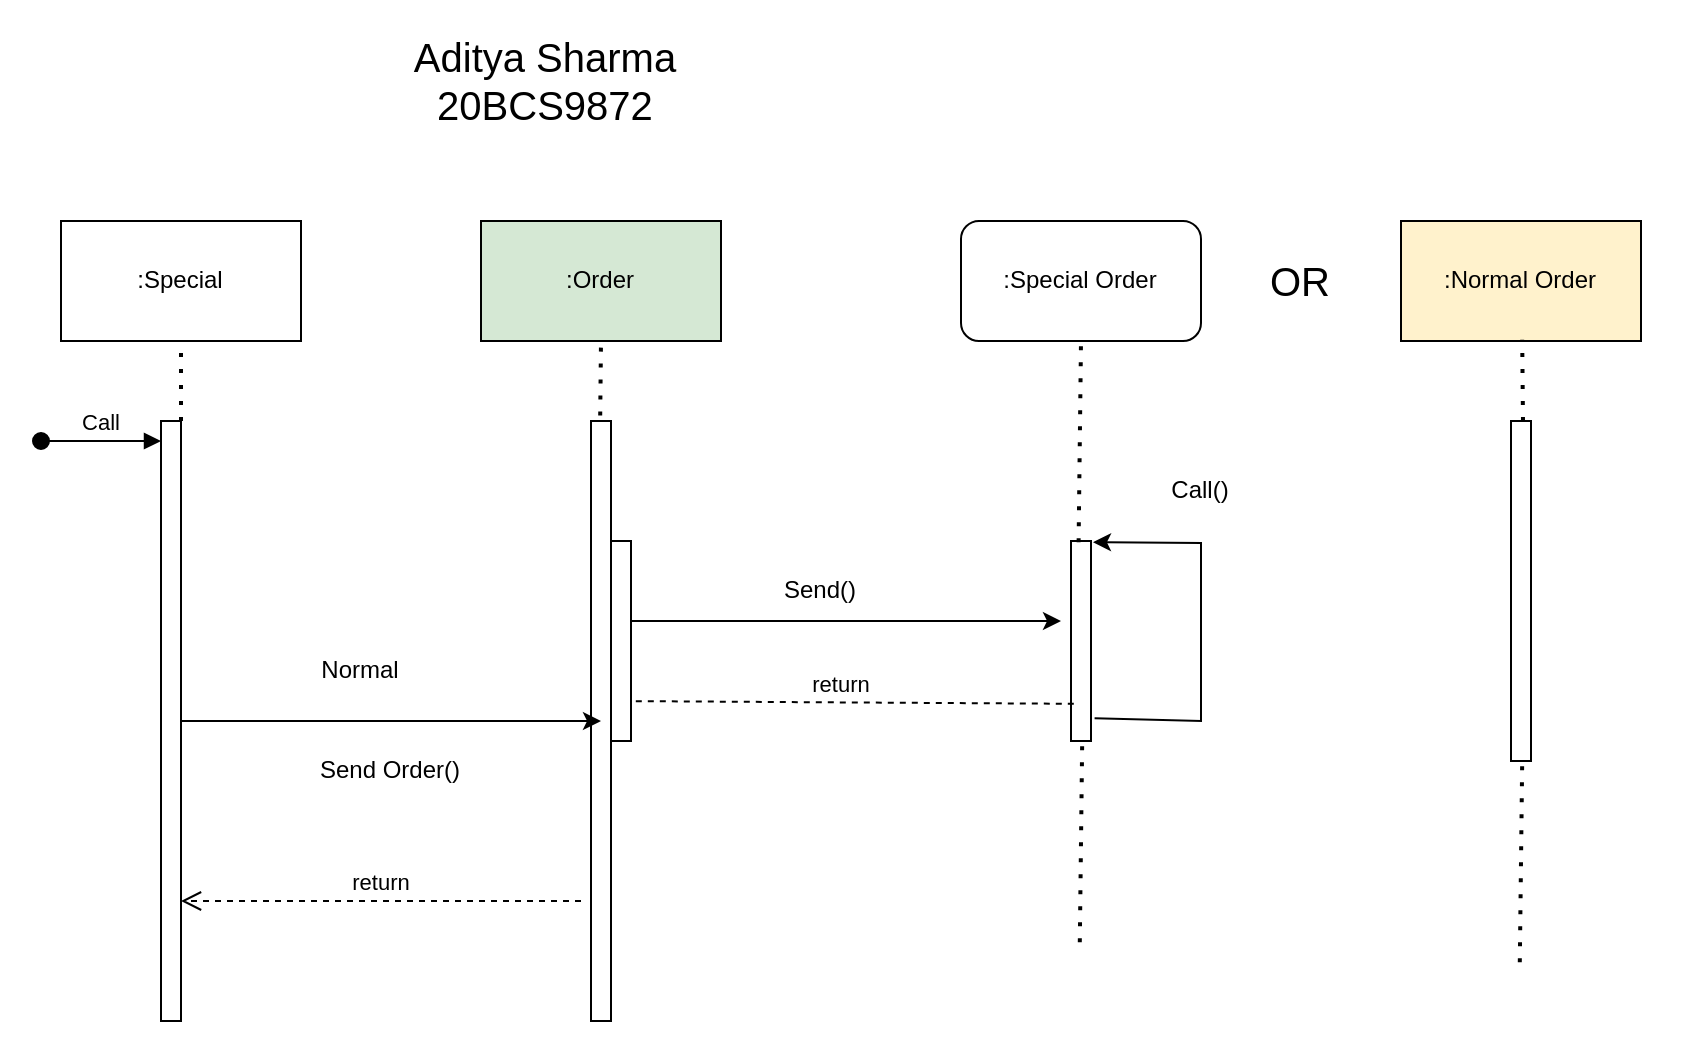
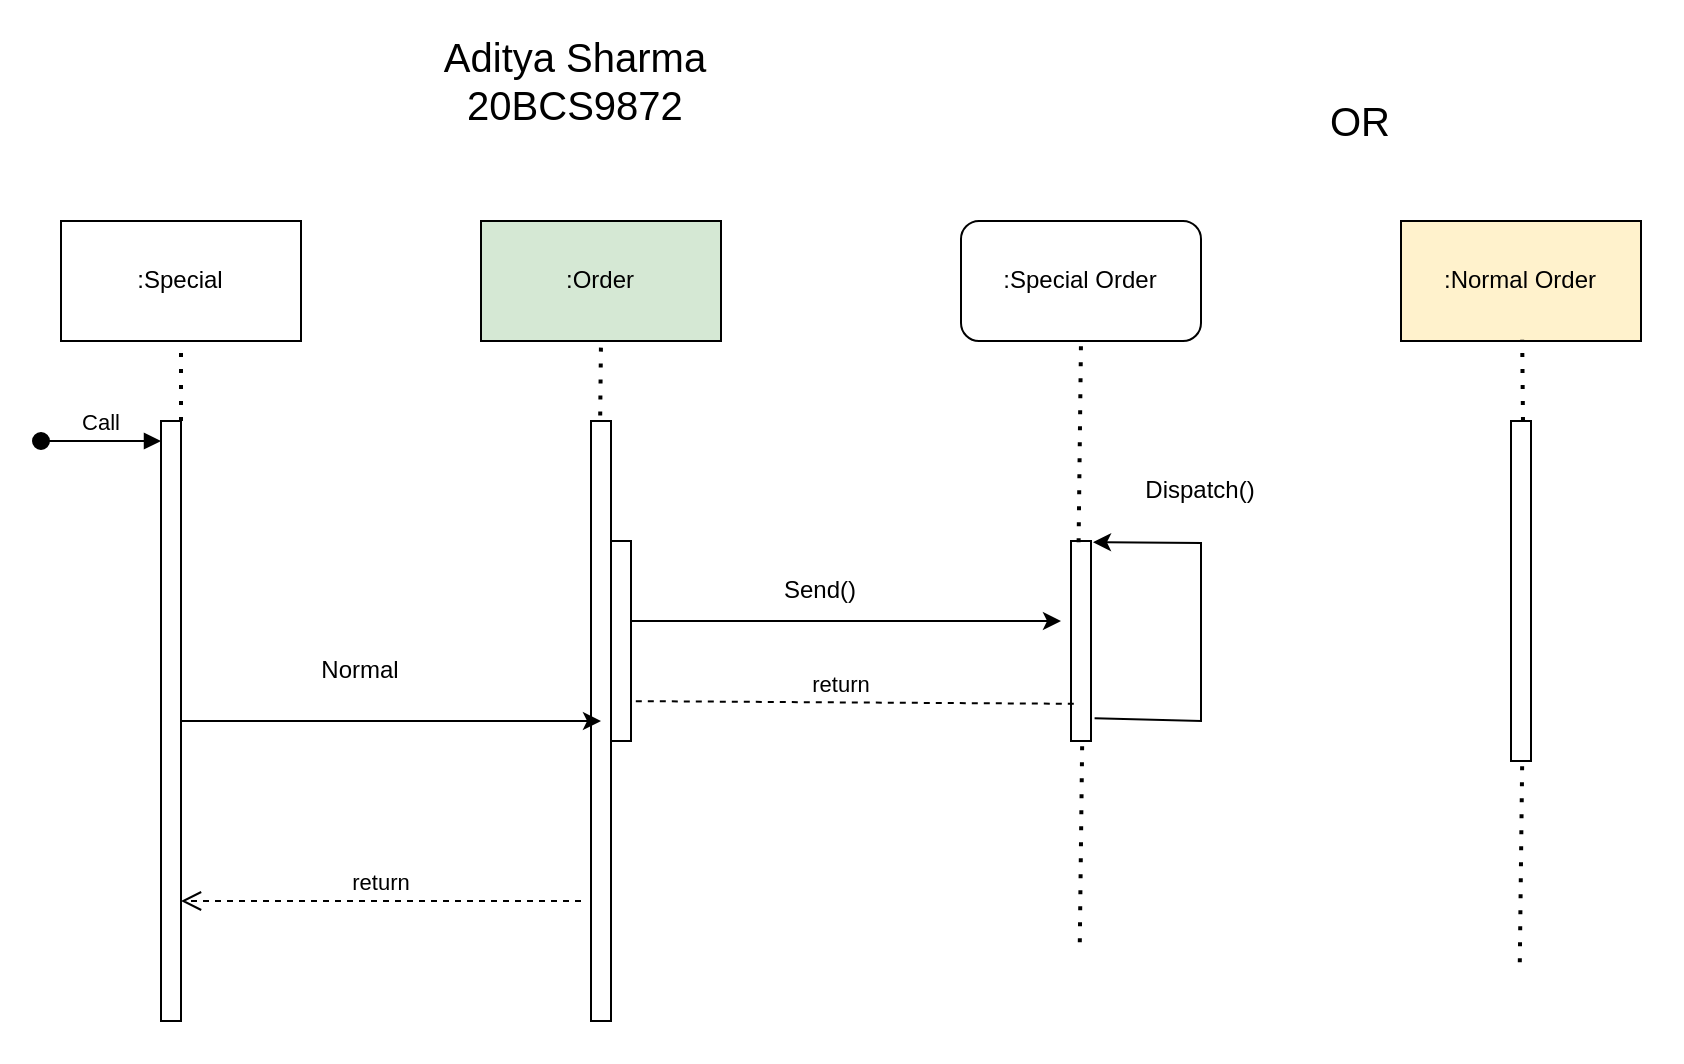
  <mxCell id="0" />
  <mxCell id="1" parent="0" />
  <mxCell id="2" value=":Special" style="rounded=0;whiteSpace=wrap;html=1;" vertex="1" parent="1"><mxGeometry x="30" y="110" width="120" height="60" as="geometry" /></mxCell>
  <mxCell id="3" value=":Order" style="rounded=0;whiteSpace=wrap;html=1;fillColor=#d5e8d4;" vertex="1" parent="1"><mxGeometry x="240" y="110" width="120" height="60" as="geometry" /></mxCell>
  <mxCell id="4" value=":Special Order" style="whiteSpace=wrap;html=1;rounded=1;" vertex="1" parent="1"><mxGeometry x="480" y="110" width="120" height="60" as="geometry" /></mxCell>
  <mxCell id="5" value=":Normal Order" style="rounded=0;whiteSpace=wrap;html=1;fillColor=#fff2cc;" vertex="1" parent="1"><mxGeometry x="700" y="110" width="120" height="60" as="geometry" /></mxCell>
  <mxCell id="6" value="" style="html=1;points=[];perimeter=orthogonalPerimeter;" vertex="1" parent="1"><mxGeometry x="80" y="210" width="10" height="300" as="geometry" /></mxCell>
  <mxCell id="7" value="" style="html=1;points=[];perimeter=orthogonalPerimeter;" vertex="1" parent="1"><mxGeometry x="755" y="210" width="10" height="170" as="geometry" /></mxCell>
  <mxCell id="8" value="" style="html=1;points=[];perimeter=orthogonalPerimeter;" vertex="1" parent="1"><mxGeometry x="535" y="270" width="10" height="100" as="geometry" /></mxCell>
  <mxCell id="9" value="" style="html=1;points=[];perimeter=orthogonalPerimeter;" vertex="1" parent="1"><mxGeometry x="295" y="210" width="10" height="300" as="geometry" /></mxCell>
  <mxCell id="10" value="" style="endArrow=classic;html=1;rounded=0;entryX=0.5;entryY=0.5;entryDx=0;entryDy=0;entryPerimeter=0;" edge="1" parent="1" target="9"><mxGeometry width="50" height="50" relative="1" as="geometry"><mxPoint x="90" y="360" as="sourcePoint" /><mxPoint x="140" y="310" as="targetPoint" /></mxGeometry></mxCell>
  <mxCell id="11" value="Normal" style="text;html=1;strokeColor=none;fillColor=none;align=center;verticalAlign=middle;whiteSpace=wrap;rounded=0;" vertex="1" parent="1"><mxGeometry x="150" y="320" width="60" height="30" as="geometry" /></mxCell>
- <mxCell id="12" value="Send Order()" style="text;html=1;strokeColor=none;fillColor=none;align=center;verticalAlign=middle;whiteSpace=wrap;rounded=0;" vertex="1" parent="1"><mxGeometry x="150" y="370" width="90" height="30" as="geometry" /></mxCell>
  <mxCell id="13" value="Call" style="html=1;verticalAlign=bottom;startArrow=oval;startFill=1;endArrow=block;startSize=8;rounded=0;" edge="1" parent="1"><mxGeometry width="60" relative="1" as="geometry"><mxPoint x="20" y="220" as="sourcePoint" /><mxPoint x="80" y="220" as="targetPoint" /></mxGeometry></mxCell>
  <mxCell id="14" value="" style="endArrow=classic;html=1;rounded=0;" edge="1" parent="1"><mxGeometry width="50" height="50" relative="1" as="geometry"><mxPoint x="305" y="310" as="sourcePoint" /><mxPoint x="530" y="310" as="targetPoint" /></mxGeometry></mxCell>
  <mxCell id="15" value="Send()" style="text;html=1;strokeColor=none;fillColor=none;align=center;verticalAlign=middle;whiteSpace=wrap;rounded=0;" vertex="1" parent="1"><mxGeometry x="380" y="280" width="60" height="30" as="geometry" /></mxCell>
  <mxCell id="16" value="return" style="html=1;verticalAlign=bottom;endArrow=open;dashed=1;endSize=8;rounded=0;" edge="1" parent="1" target="6"><mxGeometry relative="1" as="geometry"><mxPoint x="290" y="450" as="sourcePoint" /><mxPoint x="210" y="450" as="targetPoint" /></mxGeometry></mxCell>
  <mxCell id="17" value="return" style="html=1;verticalAlign=bottom;endArrow=open;dashed=1;endSize=8;rounded=0;exitX=0.14;exitY=0.814;exitDx=0;exitDy=0;exitPerimeter=0;" edge="1" parent="1" source="8"><mxGeometry relative="1" as="geometry"><mxPoint x="505" y="350" as="sourcePoint" /><mxPoint x="305" y="350" as="targetPoint" /></mxGeometry></mxCell>
  <mxCell id="18" value="" style="html=1;points=[];perimeter=orthogonalPerimeter;" vertex="1" parent="1"><mxGeometry x="305" y="270" width="10" height="100" as="geometry" /></mxCell>
  <mxCell id="19" value="" style="endArrow=classic;html=1;rounded=0;entryX=1.1;entryY=0.006;entryDx=0;entryDy=0;entryPerimeter=0;exitX=1.18;exitY=0.886;exitDx=0;exitDy=0;exitPerimeter=0;" edge="1" parent="1" source="8" target="8"><mxGeometry width="50" height="50" relative="1" as="geometry"><mxPoint x="550" y="360" as="sourcePoint" /><mxPoint x="600" y="230" as="targetPoint" /><Array as="points"><mxPoint x="600" y="360" /><mxPoint x="600" y="271" /></Array></mxGeometry></mxCell>
- <mxCell id="20" value="Call()" style="text;html=1;strokeColor=none;fillColor=none;align=center;verticalAlign=middle;whiteSpace=wrap;rounded=0;" vertex="1" parent="1"><mxGeometry x="570" y="230" width="60" height="30" as="geometry" /></mxCell>
+ <mxCell id="20" value="Dispatch()" style="text;html=1;strokeColor=none;fillColor=none;align=center;verticalAlign=middle;whiteSpace=wrap;rounded=0;" vertex="1" parent="1"><mxGeometry x="570" y="230" width="60" height="30" as="geometry" /></mxCell>
  <mxCell id="21" value="" style="endArrow=none;dashed=1;html=1;dashPattern=1 3;strokeWidth=2;rounded=0;exitX=1;exitY=0;exitDx=0;exitDy=0;exitPerimeter=0;entryX=0.5;entryY=1;entryDx=0;entryDy=0;" edge="1" parent="1" source="6" target="2"><mxGeometry width="50" height="50" relative="1" as="geometry"><mxPoint x="80" y="210" as="sourcePoint" /><mxPoint x="130" y="160" as="targetPoint" /></mxGeometry></mxCell>
  <mxCell id="22" value="" style="endArrow=none;dashed=1;html=1;dashPattern=1 3;strokeWidth=2;rounded=0;exitX=0.46;exitY=-0.009;exitDx=0;exitDy=0;exitPerimeter=0;entryX=0.5;entryY=1;entryDx=0;entryDy=0;" edge="1" parent="1" source="9" target="3"><mxGeometry width="50" height="50" relative="1" as="geometry"><mxPoint x="147" y="220" as="sourcePoint" /><mxPoint x="147" y="180" as="targetPoint" /></mxGeometry></mxCell>
  <mxCell id="23" value="" style="endArrow=none;dashed=1;html=1;dashPattern=1 3;strokeWidth=2;rounded=0;exitX=0.38;exitY=0.006;exitDx=0;exitDy=0;exitPerimeter=0;entryX=0.5;entryY=1;entryDx=0;entryDy=0;" edge="1" parent="1" source="8" target="4"><mxGeometry width="50" height="50" relative="1" as="geometry"><mxPoint x="110" y="230" as="sourcePoint" /><mxPoint x="110" y="190" as="targetPoint" /></mxGeometry></mxCell>
  <mxCell id="24" value="" style="endArrow=none;dashed=1;html=1;dashPattern=1 3;strokeWidth=2;rounded=0;exitX=0.38;exitY=0.006;exitDx=0;exitDy=0;exitPerimeter=0;entryX=0.5;entryY=1;entryDx=0;entryDy=0;" edge="1" parent="1"><mxGeometry width="50" height="50" relative="1" as="geometry"><mxPoint x="539.4" y="470.6" as="sourcePoint" /><mxPoint x="540.6" y="370" as="targetPoint" /></mxGeometry></mxCell>
  <mxCell id="25" value="" style="endArrow=none;dashed=1;html=1;dashPattern=1 3;strokeWidth=2;rounded=0;entryX=0.5;entryY=1;entryDx=0;entryDy=0;" edge="1" parent="1"><mxGeometry width="50" height="50" relative="1" as="geometry"><mxPoint x="761" y="210" as="sourcePoint" /><mxPoint x="760.6" y="169.4" as="targetPoint" /></mxGeometry></mxCell>
  <mxCell id="26" value="" style="endArrow=none;dashed=1;html=1;dashPattern=1 3;strokeWidth=2;rounded=0;exitX=0.38;exitY=0.006;exitDx=0;exitDy=0;exitPerimeter=0;entryX=0.5;entryY=1;entryDx=0;entryDy=0;" edge="1" parent="1"><mxGeometry width="50" height="50" relative="1" as="geometry"><mxPoint x="759.4" y="480.6" as="sourcePoint" /><mxPoint x="760.6" y="380" as="targetPoint" /></mxGeometry></mxCell>
- <mxCell id="27" value="&lt;font style=&quot;font-size: 20px&quot;&gt;Aditya Sharma&lt;br&gt;20BCS9872&lt;/font&gt;" style="text;html=1;strokeColor=none;fillColor=none;align=center;verticalAlign=middle;whiteSpace=wrap;rounded=0;" vertex="1" parent="1"><mxGeometry x="150" y="20" width="245" height="40" as="geometry" /></mxCell>
- <mxCell id="28" value="OR" style="text;html=1;strokeColor=none;fillColor=none;align=center;verticalAlign=middle;whiteSpace=wrap;rounded=0;fontSize=20;" vertex="1" parent="1"><mxGeometry x="620" y="125" width="60" height="30" as="geometry" /></mxCell>
+ <mxCell id="27" value="&lt;font style=&quot;font-size: 20px&quot;&gt;Aditya Sharma&lt;br&gt;20BCS9872&lt;/font&gt;" style="text;html=1;strokeColor=none;fillColor=none;align=center;verticalAlign=middle;whiteSpace=wrap;rounded=0;" vertex="1" parent="1"><mxGeometry x="165" y="20" width="245" height="40" as="geometry" /></mxCell>
+ <mxCell id="28" value="OR" style="text;html=1;strokeColor=none;fillColor=none;align=center;verticalAlign=middle;whiteSpace=wrap;rounded=0;fontSize=20;" vertex="1" parent="1"><mxGeometry x="650" y="45" width="60" height="30" as="geometry" /></mxCell>
